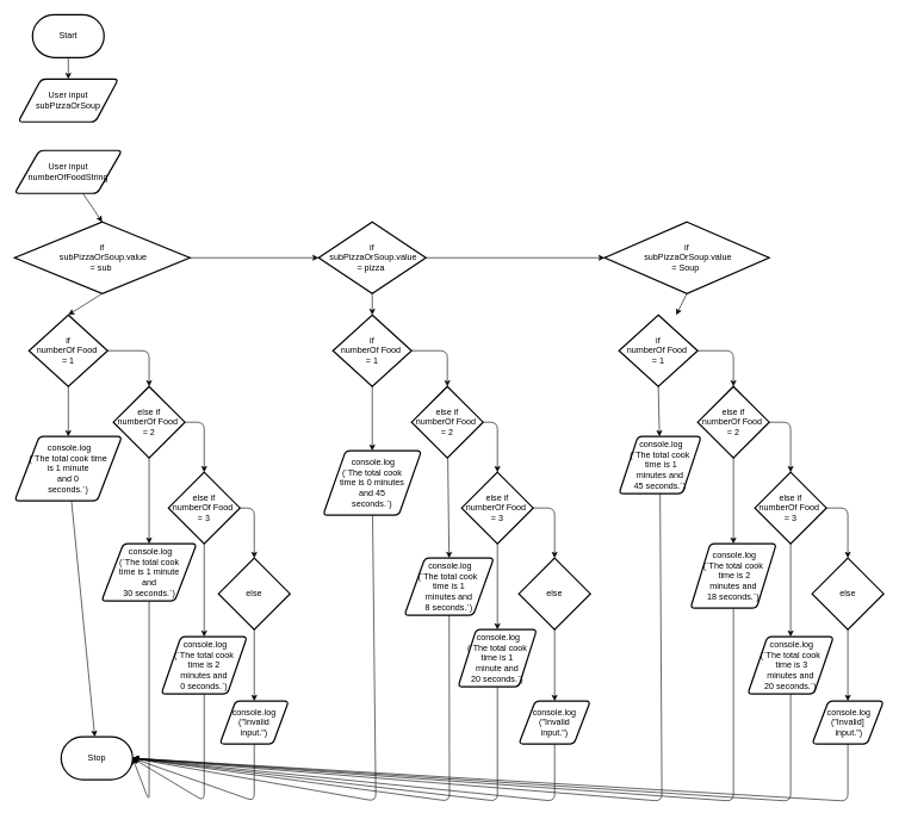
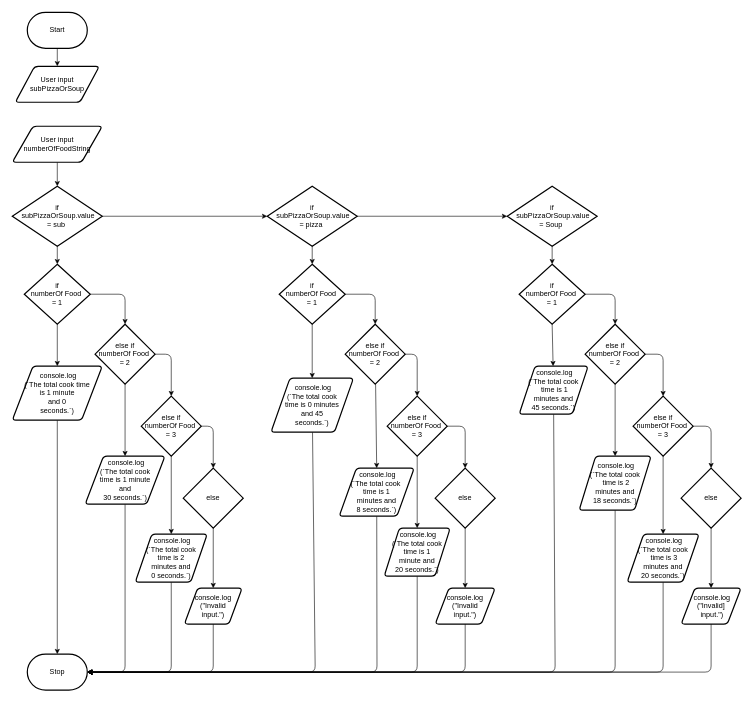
  <mxCell id="0" />
  <mxCell id="1" parent="0" />
  <mxCell id="2" style="edgeStyle=none;html=1;entryX=0.5;entryY=0;entryDx=0;entryDy=0;" parent="1" source="3" target="4" edge="1"><mxGeometry relative="1" as="geometry" /></mxCell>
  <mxCell id="3" value="Start" style="strokeWidth=2;html=1;shape=mxgraph.flowchart.terminator;whiteSpace=wrap;" parent="1" vertex="1"><mxGeometry x="45" y="20" width="100" height="60" as="geometry" /></mxCell>
  <mxCell id="4" value="User input subPizzaOrSoup" style="shape=parallelogram;html=1;strokeWidth=2;perimeter=parallelogramPerimeter;whiteSpace=wrap;rounded=1;arcSize=12;size=0.23;" parent="1" vertex="1"><mxGeometry x="25" y="110" width="140" height="60" as="geometry" /></mxCell>
  <mxCell id="5" style="edgeStyle=none;html=1;entryX=0.5;entryY=0;entryDx=0;entryDy=0;entryPerimeter=0;" parent="1" source="6" target="9" edge="1"><mxGeometry relative="1" as="geometry" /></mxCell>
  <mxCell id="6" value="User input numberOfFoodString" style="shape=parallelogram;html=1;strokeWidth=2;perimeter=parallelogramPerimeter;whiteSpace=wrap;rounded=1;arcSize=12;size=0.23;" parent="1" vertex="1"><mxGeometry x="20" y="210" width="150" height="60" as="geometry" /></mxCell>
  <mxCell id="7" style="edgeStyle=none;html=1;entryX=0;entryY=0.5;entryDx=0;entryDy=0;entryPerimeter=0;" parent="1" source="9" target="12" edge="1"><mxGeometry relative="1" as="geometry" /></mxCell>
  <mxCell id="8" style="edgeStyle=none;html=1;exitX=0.5;exitY=1;exitDx=0;exitDy=0;exitPerimeter=0;entryX=0.5;entryY=0;entryDx=0;entryDy=0;entryPerimeter=0;" parent="1" source="9" target="17" edge="1"><mxGeometry relative="1" as="geometry" /></mxCell>
- <mxCell id="9" value="if&lt;br&gt;&amp;nbsp;subPizzaOrSoup.value &lt;br&gt;= sub&amp;nbsp;" style="strokeWidth=2;html=1;shape=mxgraph.flowchart.decision;whiteSpace=wrap;" parent="1" vertex="1"><mxGeometry x="20" y="310" width="245" height="100" as="geometry" /></mxCell>
+ <mxCell id="9" value="if&lt;br&gt;&amp;nbsp;subPizzaOrSoup.value &lt;br&gt;= sub&amp;nbsp;" style="strokeWidth=2;html=1;shape=mxgraph.flowchart.decision;whiteSpace=wrap;" parent="1" vertex="1"><mxGeometry x="20" y="310" width="150" height="100" as="geometry" /></mxCell>
  <mxCell id="10" style="edgeStyle=none;html=1;entryX=0;entryY=0.5;entryDx=0;entryDy=0;entryPerimeter=0;" parent="1" source="12" target="14" edge="1"><mxGeometry relative="1" as="geometry" /></mxCell>
  <mxCell id="11" style="edgeStyle=none;html=1;exitX=0.5;exitY=1;exitDx=0;exitDy=0;exitPerimeter=0;entryX=0.5;entryY=0;entryDx=0;entryDy=0;entryPerimeter=0;" parent="1" source="12" target="20" edge="1"><mxGeometry relative="1" as="geometry" /></mxCell>
  <mxCell id="12" value="if&lt;br&gt;&amp;nbsp;subPizzaOrSoup.value &lt;br&gt;= pizza&amp;nbsp;" style="strokeWidth=2;html=1;shape=mxgraph.flowchart.decision;whiteSpace=wrap;" parent="1" vertex="1"><mxGeometry x="445" y="310" width="150" height="100" as="geometry" /></mxCell>
  <mxCell id="13" style="edgeStyle=none;html=1;exitX=0.5;exitY=1;exitDx=0;exitDy=0;exitPerimeter=0;" parent="1" source="14" target="23" edge="1"><mxGeometry relative="1" as="geometry" /></mxCell>
- <mxCell id="14" value="if&lt;br&gt;&amp;nbsp;subPizzaOrSoup.value &lt;br&gt;= Soup&amp;nbsp;" style="strokeWidth=2;html=1;shape=mxgraph.flowchart.decision;whiteSpace=wrap;" parent="1" vertex="1"><mxGeometry x="845" y="310" width="230" height="100" as="geometry" /></mxCell>
+ <mxCell id="14" value="if&lt;br&gt;&amp;nbsp;subPizzaOrSoup.value &lt;br&gt;= Soup&amp;nbsp;" style="strokeWidth=2;html=1;shape=mxgraph.flowchart.decision;whiteSpace=wrap;" parent="1" vertex="1"><mxGeometry x="845" y="310" width="150" height="100" as="geometry" /></mxCell>
  <mxCell id="15" style="edgeStyle=none;html=1;exitX=1;exitY=0.5;exitDx=0;exitDy=0;exitPerimeter=0;entryX=0.5;entryY=0;entryDx=0;entryDy=0;entryPerimeter=0;" parent="1" source="17" target="26" edge="1"><mxGeometry relative="1" as="geometry"><Array as="points"><mxPoint x="208" y="490" /></Array></mxGeometry></mxCell>
  <mxCell id="16" style="edgeStyle=none;html=1;exitX=0.5;exitY=1;exitDx=0;exitDy=0;exitPerimeter=0;entryX=0.5;entryY=0;entryDx=0;entryDy=0;" parent="1" source="17" target="49" edge="1"><mxGeometry relative="1" as="geometry" /></mxCell>
  <mxCell id="17" value="if &lt;br&gt;numberOf Food&amp;nbsp;&lt;br&gt;= 1" style="strokeWidth=2;html=1;shape=mxgraph.flowchart.decision;whiteSpace=wrap;" parent="1" vertex="1"><mxGeometry x="40" y="440" width="110" height="100" as="geometry" /></mxCell>
  <mxCell id="18" style="edgeStyle=none;html=1;exitX=1;exitY=0.5;exitDx=0;exitDy=0;exitPerimeter=0;entryX=0.5;entryY=0;entryDx=0;entryDy=0;entryPerimeter=0;" parent="1" source="20" target="29" edge="1"><mxGeometry relative="1" as="geometry"><Array as="points"><mxPoint x="625" y="490" /></Array></mxGeometry></mxCell>
  <mxCell id="19" style="edgeStyle=none;html=1;exitX=0.5;exitY=1;exitDx=0;exitDy=0;exitPerimeter=0;" parent="1" source="20" target="57" edge="1"><mxGeometry relative="1" as="geometry" /></mxCell>
  <mxCell id="20" value="if &lt;br&gt;numberOf Food&amp;nbsp;&lt;br&gt;= 1" style="strokeWidth=2;html=1;shape=mxgraph.flowchart.decision;whiteSpace=wrap;" parent="1" vertex="1"><mxGeometry x="465" y="440" width="110" height="100" as="geometry" /></mxCell>
  <mxCell id="21" style="edgeStyle=none;html=1;exitX=1;exitY=0.5;exitDx=0;exitDy=0;exitPerimeter=0;entryX=0.5;entryY=0;entryDx=0;entryDy=0;entryPerimeter=0;" parent="1" source="23" target="32" edge="1"><mxGeometry relative="1" as="geometry"><Array as="points"><mxPoint x="1025" y="490" /></Array></mxGeometry></mxCell>
  <mxCell id="22" style="edgeStyle=none;html=1;exitX=0.5;exitY=1;exitDx=0;exitDy=0;exitPerimeter=0;" parent="1" source="23" target="65" edge="1"><mxGeometry relative="1" as="geometry" /></mxCell>
  <mxCell id="23" value="if &lt;br&gt;numberOf Food&amp;nbsp;&lt;br&gt;= 1" style="strokeWidth=2;html=1;shape=mxgraph.flowchart.decision;whiteSpace=wrap;" parent="1" vertex="1"><mxGeometry x="865" y="440" width="110" height="100" as="geometry" /></mxCell>
  <mxCell id="24" style="edgeStyle=none;html=1;entryX=0.5;entryY=0;entryDx=0;entryDy=0;entryPerimeter=0;exitX=1;exitY=0.5;exitDx=0;exitDy=0;exitPerimeter=0;" parent="1" source="26" target="35" edge="1"><mxGeometry relative="1" as="geometry"><Array as="points"><mxPoint x="285" y="590" /></Array></mxGeometry></mxCell>
  <mxCell id="25" style="edgeStyle=none;html=1;exitX=0.5;exitY=1;exitDx=0;exitDy=0;exitPerimeter=0;" parent="1" source="26" target="51" edge="1"><mxGeometry relative="1" as="geometry" /></mxCell>
  <mxCell id="26" value="&lt;span style=&quot;orphans: 2; text-align: center; text-indent: 0px; widows: 2; text-decoration-thickness: initial; text-decoration-style: initial; text-decoration-color: initial; float: none; display: inline !important;&quot;&gt;else if&lt;/span&gt;&lt;br style=&quot;border-color: rgb(0, 0, 0); orphans: 2; text-align: center; text-indent: 0px; widows: 2; text-decoration-thickness: initial; text-decoration-style: initial; text-decoration-color: initial;&quot;&gt;&lt;span style=&quot;orphans: 2; text-align: center; text-indent: 0px; widows: 2; text-decoration-thickness: initial; text-decoration-style: initial; text-decoration-color: initial; float: none; display: inline !important;&quot;&gt;numberOf Food&amp;nbsp;&lt;/span&gt;&lt;br style=&quot;border-color: rgb(0, 0, 0); orphans: 2; text-align: center; text-indent: 0px; widows: 2; text-decoration-thickness: initial; text-decoration-style: initial; text-decoration-color: initial;&quot;&gt;&lt;span style=&quot;orphans: 2; text-align: center; text-indent: 0px; widows: 2; text-decoration-thickness: initial; text-decoration-style: initial; text-decoration-color: initial; float: none; display: inline !important;&quot;&gt;= 2&lt;/span&gt;" style="strokeWidth=2;html=1;shape=mxgraph.flowchart.decision;whiteSpace=wrap;" parent="1" vertex="1"><mxGeometry x="158" y="540" width="100" height="100" as="geometry" /></mxCell>
  <mxCell id="27" style="edgeStyle=none;html=1;entryX=0.5;entryY=0;entryDx=0;entryDy=0;entryPerimeter=0;exitX=1;exitY=0.5;exitDx=0;exitDy=0;exitPerimeter=0;" parent="1" source="29" target="38" edge="1"><mxGeometry relative="1" as="geometry"><Array as="points"><mxPoint x="695" y="590" /></Array></mxGeometry></mxCell>
  <mxCell id="28" style="edgeStyle=none;html=1;entryX=0.5;entryY=0;entryDx=0;entryDy=0;" parent="1" source="29" target="59" edge="1"><mxGeometry relative="1" as="geometry"><mxPoint x="625" y="730" as="targetPoint" /></mxGeometry></mxCell>
  <mxCell id="29" value="else if&lt;br&gt;numberOf Food&amp;nbsp;&lt;br&gt;= 2" style="strokeWidth=2;html=1;shape=mxgraph.flowchart.decision;whiteSpace=wrap;" parent="1" vertex="1"><mxGeometry x="575" y="540" width="100" height="100" as="geometry" /></mxCell>
  <mxCell id="30" style="edgeStyle=none;html=1;exitX=1;exitY=0.5;exitDx=0;exitDy=0;exitPerimeter=0;entryX=0.5;entryY=0;entryDx=0;entryDy=0;entryPerimeter=0;" parent="1" source="32" target="41" edge="1"><mxGeometry relative="1" as="geometry"><Array as="points"><mxPoint x="1105" y="590" /></Array></mxGeometry></mxCell>
  <mxCell id="31" style="edgeStyle=none;html=1;exitX=0.5;exitY=1;exitDx=0;exitDy=0;exitPerimeter=0;entryX=0.5;entryY=0;entryDx=0;entryDy=0;" parent="1" source="32" target="67" edge="1"><mxGeometry relative="1" as="geometry" /></mxCell>
  <mxCell id="32" value="else if&lt;br&gt;numberOf Food&amp;nbsp;&lt;br&gt;= 2" style="strokeWidth=2;html=1;shape=mxgraph.flowchart.decision;whiteSpace=wrap;" parent="1" vertex="1"><mxGeometry x="975" y="540" width="100" height="100" as="geometry" /></mxCell>
  <mxCell id="33" style="edgeStyle=none;html=1;exitX=1;exitY=0.5;exitDx=0;exitDy=0;exitPerimeter=0;entryX=0.5;entryY=0;entryDx=0;entryDy=0;entryPerimeter=0;" parent="1" edge="1"><mxGeometry relative="1" as="geometry"><mxPoint x="335" y="710" as="sourcePoint" /><mxPoint x="355" y="780" as="targetPoint" /><Array as="points"><mxPoint x="355" y="710" /></Array></mxGeometry></mxCell>
  <mxCell id="34" style="edgeStyle=none;html=1;entryX=0.5;entryY=0;entryDx=0;entryDy=0;" parent="1" source="35" target="53" edge="1"><mxGeometry relative="1" as="geometry" /></mxCell>
  <mxCell id="35" value="&lt;span style=&quot;orphans: 2; text-align: center; text-indent: 0px; widows: 2; text-decoration-thickness: initial; text-decoration-style: initial; text-decoration-color: initial; float: none; display: inline !important;&quot;&gt;else if&lt;/span&gt;&lt;br style=&quot;border-color: rgb(0, 0, 0); orphans: 2; text-align: center; text-indent: 0px; widows: 2; text-decoration-thickness: initial; text-decoration-style: initial; text-decoration-color: initial;&quot;&gt;&lt;span style=&quot;orphans: 2; text-align: center; text-indent: 0px; widows: 2; text-decoration-thickness: initial; text-decoration-style: initial; text-decoration-color: initial; float: none; display: inline !important;&quot;&gt;numberOf Food&amp;nbsp;&lt;/span&gt;&lt;br style=&quot;border-color: rgb(0, 0, 0); orphans: 2; text-align: center; text-indent: 0px; widows: 2; text-decoration-thickness: initial; text-decoration-style: initial; text-decoration-color: initial;&quot;&gt;&lt;span style=&quot;orphans: 2; text-align: center; text-indent: 0px; widows: 2; text-decoration-thickness: initial; text-decoration-style: initial; text-decoration-color: initial; float: none; display: inline !important;&quot;&gt;= 3&lt;/span&gt;" style="strokeWidth=2;html=1;shape=mxgraph.flowchart.decision;whiteSpace=wrap;" parent="1" vertex="1"><mxGeometry x="235" y="660" width="100" height="100" as="geometry" /></mxCell>
  <mxCell id="36" style="edgeStyle=none;html=1;exitX=1;exitY=0.5;exitDx=0;exitDy=0;exitPerimeter=0;entryX=0.5;entryY=0;entryDx=0;entryDy=0;entryPerimeter=0;" parent="1" source="38" target="45" edge="1"><mxGeometry relative="1" as="geometry"><Array as="points"><mxPoint x="775" y="710" /></Array></mxGeometry></mxCell>
  <mxCell id="37" style="edgeStyle=none;html=1;exitX=0.5;exitY=1;exitDx=0;exitDy=0;exitPerimeter=0;entryX=0.5;entryY=0;entryDx=0;entryDy=0;" parent="1" source="38" target="61" edge="1"><mxGeometry relative="1" as="geometry" /></mxCell>
  <mxCell id="38" value="&lt;span style=&quot;orphans: 2; text-align: center; text-indent: 0px; widows: 2; text-decoration-thickness: initial; text-decoration-style: initial; text-decoration-color: initial; float: none; display: inline !important;&quot;&gt;else if&lt;/span&gt;&lt;br style=&quot;border-color: rgb(0, 0, 0); orphans: 2; text-align: center; text-indent: 0px; widows: 2; text-decoration-thickness: initial; text-decoration-style: initial; text-decoration-color: initial;&quot;&gt;&lt;span style=&quot;orphans: 2; text-align: center; text-indent: 0px; widows: 2; text-decoration-thickness: initial; text-decoration-style: initial; text-decoration-color: initial; float: none; display: inline !important;&quot;&gt;numberOf Food&amp;nbsp;&lt;/span&gt;&lt;br style=&quot;border-color: rgb(0, 0, 0); orphans: 2; text-align: center; text-indent: 0px; widows: 2; text-decoration-thickness: initial; text-decoration-style: initial; text-decoration-color: initial;&quot;&gt;&lt;span style=&quot;orphans: 2; text-align: center; text-indent: 0px; widows: 2; text-decoration-thickness: initial; text-decoration-style: initial; text-decoration-color: initial; float: none; display: inline !important;&quot;&gt;= 3&lt;/span&gt;" style="strokeWidth=2;html=1;shape=mxgraph.flowchart.decision;whiteSpace=wrap;" parent="1" vertex="1"><mxGeometry x="645" y="660" width="100" height="100" as="geometry" /></mxCell>
  <mxCell id="39" style="edgeStyle=none;html=1;exitX=1;exitY=0.5;exitDx=0;exitDy=0;exitPerimeter=0;entryX=0.5;entryY=0;entryDx=0;entryDy=0;entryPerimeter=0;" parent="1" source="41" target="47" edge="1"><mxGeometry relative="1" as="geometry"><Array as="points"><mxPoint x="1185" y="710" /></Array></mxGeometry></mxCell>
  <mxCell id="40" style="edgeStyle=none;html=1;entryX=0.5;entryY=0;entryDx=0;entryDy=0;" parent="1" source="41" target="69" edge="1"><mxGeometry relative="1" as="geometry" /></mxCell>
  <mxCell id="41" value="&lt;span style=&quot;orphans: 2; text-align: center; text-indent: 0px; widows: 2; text-decoration-thickness: initial; text-decoration-style: initial; text-decoration-color: initial; float: none; display: inline !important;&quot;&gt;else if&lt;/span&gt;&lt;br style=&quot;border-color: rgb(0, 0, 0); orphans: 2; text-align: center; text-indent: 0px; widows: 2; text-decoration-thickness: initial; text-decoration-style: initial; text-decoration-color: initial;&quot;&gt;&lt;span style=&quot;orphans: 2; text-align: center; text-indent: 0px; widows: 2; text-decoration-thickness: initial; text-decoration-style: initial; text-decoration-color: initial; float: none; display: inline !important;&quot;&gt;numberOf Food&amp;nbsp;&lt;/span&gt;&lt;br style=&quot;border-color: rgb(0, 0, 0); orphans: 2; text-align: center; text-indent: 0px; widows: 2; text-decoration-thickness: initial; text-decoration-style: initial; text-decoration-color: initial;&quot;&gt;&lt;span style=&quot;orphans: 2; text-align: center; text-indent: 0px; widows: 2; text-decoration-thickness: initial; text-decoration-style: initial; text-decoration-color: initial; float: none; display: inline !important;&quot;&gt;= 3&lt;/span&gt;" style="strokeWidth=2;html=1;shape=mxgraph.flowchart.decision;whiteSpace=wrap;" parent="1" vertex="1"><mxGeometry x="1055" y="660" width="100" height="100" as="geometry" /></mxCell>
  <mxCell id="42" style="edgeStyle=none;html=1;exitX=0.5;exitY=1;exitDx=0;exitDy=0;exitPerimeter=0;" parent="1" source="43" target="55" edge="1"><mxGeometry relative="1" as="geometry" /></mxCell>
  <mxCell id="43" value="else" style="strokeWidth=2;html=1;shape=mxgraph.flowchart.decision;whiteSpace=wrap;" parent="1" vertex="1"><mxGeometry x="305" y="780" width="100" height="100" as="geometry" /></mxCell>
  <mxCell id="44" style="edgeStyle=none;html=1;exitX=0.5;exitY=1;exitDx=0;exitDy=0;exitPerimeter=0;entryX=0.5;entryY=0;entryDx=0;entryDy=0;" parent="1" source="45" target="63" edge="1"><mxGeometry relative="1" as="geometry" /></mxCell>
  <mxCell id="45" value="else" style="strokeWidth=2;html=1;shape=mxgraph.flowchart.decision;whiteSpace=wrap;" parent="1" vertex="1"><mxGeometry x="725" y="780" width="100" height="100" as="geometry" /></mxCell>
  <mxCell id="46" style="edgeStyle=none;html=1;exitX=0.5;exitY=1;exitDx=0;exitDy=0;exitPerimeter=0;entryX=0.5;entryY=0;entryDx=0;entryDy=0;" parent="1" source="47" target="71" edge="1"><mxGeometry relative="1" as="geometry" /></mxCell>
  <mxCell id="47" value="else" style="strokeWidth=2;html=1;shape=mxgraph.flowchart.decision;whiteSpace=wrap;" parent="1" vertex="1"><mxGeometry x="1135" y="780" width="100" height="100" as="geometry" /></mxCell>
  <mxCell id="48" style="edgeStyle=none;html=1;" edge="1" parent="1" source="49" target="72"><mxGeometry relative="1" as="geometry" /></mxCell>
  <mxCell id="49" value="&amp;nbsp;console.log&lt;br&gt;(`The total cook time &lt;br&gt;is 1 minute&lt;br&gt;and 0 &lt;br&gt;seconds.`)" style="shape=parallelogram;html=1;strokeWidth=2;perimeter=parallelogramPerimeter;whiteSpace=wrap;rounded=1;arcSize=12;size=0.23;" parent="1" vertex="1"><mxGeometry x="20" y="610" width="150" height="90" as="geometry" /></mxCell>
  <mxCell id="50" style="edgeStyle=none;html=1;entryX=1;entryY=0.5;entryDx=0;entryDy=0;entryPerimeter=0;" edge="1" parent="1" source="51" target="72"><mxGeometry relative="1" as="geometry"><Array as="points"><mxPoint x="208" y="1120" /></Array></mxGeometry></mxCell>
  <mxCell id="51" value="&amp;nbsp;console.log&lt;br&gt;(`The total cook &lt;br&gt;time is 1 minute &lt;br&gt;and &lt;br&gt;30 seconds.`)" style="shape=parallelogram;html=1;strokeWidth=2;perimeter=parallelogramPerimeter;whiteSpace=wrap;rounded=1;arcSize=12;size=0.23;" parent="1" vertex="1"><mxGeometry x="141.5" y="760" width="133" height="80" as="geometry" /></mxCell>
  <mxCell id="52" style="edgeStyle=none;html=1;entryX=1;entryY=0.5;entryDx=0;entryDy=0;entryPerimeter=0;" edge="1" parent="1" source="53" target="72"><mxGeometry relative="1" as="geometry"><Array as="points"><mxPoint x="285" y="1120" /></Array></mxGeometry></mxCell>
  <mxCell id="53" value="&amp;nbsp;console.log&lt;br&gt;(`The total cook &lt;br&gt;time is 2 &lt;br&gt;minutes and &lt;br&gt;0 seconds.`)" style="shape=parallelogram;html=1;strokeWidth=2;perimeter=parallelogramPerimeter;whiteSpace=wrap;rounded=1;arcSize=12;size=0.23;" parent="1" vertex="1"><mxGeometry x="225" y="890" width="120" height="80" as="geometry" /></mxCell>
  <mxCell id="54" style="edgeStyle=none;html=1;exitX=0.5;exitY=1;exitDx=0;exitDy=0;entryX=1;entryY=0.5;entryDx=0;entryDy=0;entryPerimeter=0;" edge="1" parent="1" source="55" target="72"><mxGeometry relative="1" as="geometry"><Array as="points"><mxPoint x="355" y="1120" /></Array></mxGeometry></mxCell>
  <mxCell id="55" value="console.log&lt;br&gt;(&quot;Invalid &lt;br&gt;input.&quot;)" style="shape=parallelogram;html=1;strokeWidth=2;perimeter=parallelogramPerimeter;whiteSpace=wrap;rounded=1;arcSize=12;size=0.23;" parent="1" vertex="1"><mxGeometry x="306.88" y="980" width="96.25" height="60" as="geometry" /></mxCell>
  <mxCell id="56" style="edgeStyle=none;html=1;entryX=1;entryY=0.5;entryDx=0;entryDy=0;entryPerimeter=0;" edge="1" parent="1" source="57" target="72"><mxGeometry relative="1" as="geometry"><Array as="points"><mxPoint x="525" y="1120" /></Array></mxGeometry></mxCell>
  <mxCell id="57" value="&amp;nbsp;console.log&lt;br&gt;(`The total cook &lt;br&gt;time is 0 minutes &lt;br&gt;and 45&lt;br&gt;seconds.`)" style="shape=parallelogram;html=1;strokeWidth=2;perimeter=parallelogramPerimeter;whiteSpace=wrap;rounded=1;arcSize=12;size=0.23;" parent="1" vertex="1"><mxGeometry x="451.25" y="630" width="137.5" height="90" as="geometry" /></mxCell>
  <mxCell id="58" style="edgeStyle=none;html=1;entryX=1;entryY=0.5;entryDx=0;entryDy=0;entryPerimeter=0;" edge="1" parent="1" source="59" target="72"><mxGeometry relative="1" as="geometry"><Array as="points"><mxPoint x="628" y="1120" /></Array></mxGeometry></mxCell>
  <mxCell id="59" value="&amp;nbsp;console.log&lt;br&gt;(`The total cook&amp;nbsp; &lt;br&gt;time is 1 &lt;br&gt;minutes and &lt;br&gt;8 seconds.`)" style="shape=parallelogram;html=1;strokeWidth=2;perimeter=parallelogramPerimeter;whiteSpace=wrap;rounded=1;arcSize=12;size=0.23;" parent="1" vertex="1"><mxGeometry x="565" y="780" width="125" height="80" as="geometry" /></mxCell>
  <mxCell id="60" style="edgeStyle=none;html=1;exitX=0.5;exitY=1;exitDx=0;exitDy=0;entryX=1;entryY=0.5;entryDx=0;entryDy=0;entryPerimeter=0;" edge="1" parent="1" source="61" target="72"><mxGeometry relative="1" as="geometry"><Array as="points"><mxPoint x="695" y="1120" /></Array></mxGeometry></mxCell>
  <mxCell id="61" value="&amp;nbsp;console.log&lt;br&gt;(`The total cook &lt;br&gt;time is 1 &lt;br&gt;minute and &lt;br&gt;20 seconds.`)" style="shape=parallelogram;html=1;strokeWidth=2;perimeter=parallelogramPerimeter;whiteSpace=wrap;rounded=1;arcSize=12;size=0.23;" parent="1" vertex="1"><mxGeometry x="640" y="880" width="110" height="80" as="geometry" /></mxCell>
  <mxCell id="62" style="edgeStyle=none;html=1;exitX=0.5;exitY=1;exitDx=0;exitDy=0;entryX=1;entryY=0.5;entryDx=0;entryDy=0;entryPerimeter=0;" edge="1" parent="1" source="63" target="72"><mxGeometry relative="1" as="geometry"><Array as="points"><mxPoint x="775" y="1120" /></Array></mxGeometry></mxCell>
  <mxCell id="63" value="console.log&lt;br&gt;(&quot;Invalid &lt;br&gt;input.&quot;)" style="shape=parallelogram;html=1;strokeWidth=2;perimeter=parallelogramPerimeter;whiteSpace=wrap;rounded=1;arcSize=12;size=0.23;" parent="1" vertex="1"><mxGeometry x="725" y="980" width="100" height="60" as="geometry" /></mxCell>
  <mxCell id="64" style="edgeStyle=none;html=1;exitX=0.5;exitY=1;exitDx=0;exitDy=0;entryX=1;entryY=0.5;entryDx=0;entryDy=0;entryPerimeter=0;" edge="1" parent="1" source="65" target="72"><mxGeometry relative="1" as="geometry"><Array as="points"><mxPoint x="925" y="1120" /></Array></mxGeometry></mxCell>
  <mxCell id="65" value="&amp;nbsp;console.log&lt;br&gt;(`The total cook&lt;br&gt;&amp;nbsp;time is 1 &lt;br&gt;minutes and &lt;br&gt;45 seconds.`)" style="shape=parallelogram;html=1;strokeWidth=2;perimeter=parallelogramPerimeter;whiteSpace=wrap;rounded=1;arcSize=12;size=0.23;" parent="1" vertex="1"><mxGeometry x="865" y="610" width="115" height="80" as="geometry" /></mxCell>
  <mxCell id="66" style="edgeStyle=none;html=1;exitX=0.5;exitY=1;exitDx=0;exitDy=0;entryX=1;entryY=0.5;entryDx=0;entryDy=0;entryPerimeter=0;" edge="1" parent="1" source="67" target="72"><mxGeometry relative="1" as="geometry"><Array as="points"><mxPoint x="1025" y="1120" /></Array></mxGeometry></mxCell>
  <mxCell id="67" value="&amp;nbsp;console.log&lt;br&gt;(`The total cook&lt;br&gt;&amp;nbsp;time is 2 &lt;br&gt;minutes and &lt;br&gt;18 seconds.`)" style="shape=parallelogram;html=1;strokeWidth=2;perimeter=parallelogramPerimeter;whiteSpace=wrap;rounded=1;arcSize=12;size=0.23;" parent="1" vertex="1"><mxGeometry x="965" y="760" width="120" height="90" as="geometry" /></mxCell>
  <mxCell id="68" style="edgeStyle=none;html=1;exitX=0.5;exitY=1;exitDx=0;exitDy=0;entryX=1;entryY=0.5;entryDx=0;entryDy=0;entryPerimeter=0;" edge="1" parent="1" source="69" target="72"><mxGeometry relative="1" as="geometry"><Array as="points"><mxPoint x="1105" y="1120" /></Array></mxGeometry></mxCell>
  <mxCell id="69" value="&amp;nbsp;console.log&lt;br&gt;(`The total cook&lt;br&gt;&amp;nbsp;time is 3 &lt;br&gt;minutes and &lt;br&gt;20 seconds.`)" style="shape=parallelogram;html=1;strokeWidth=2;perimeter=parallelogramPerimeter;whiteSpace=wrap;rounded=1;arcSize=12;size=0.23;" parent="1" vertex="1"><mxGeometry x="1045" y="890" width="120" height="80" as="geometry" /></mxCell>
  <mxCell id="70" style="edgeStyle=none;html=1;exitX=0.5;exitY=1;exitDx=0;exitDy=0;entryX=1;entryY=0.5;entryDx=0;entryDy=0;entryPerimeter=0;" edge="1" parent="1" source="71" target="72"><mxGeometry relative="1" as="geometry"><Array as="points"><mxPoint x="1185" y="1120" /></Array></mxGeometry></mxCell>
  <mxCell id="71" value="&amp;nbsp;console.log&lt;br&gt;(&quot;Invalid]&lt;br&gt;&amp;nbsp;input.&quot;)" style="shape=parallelogram;html=1;strokeWidth=2;perimeter=parallelogramPerimeter;whiteSpace=wrap;rounded=1;arcSize=12;size=0.23;" parent="1" vertex="1"><mxGeometry x="1135" y="980" width="100" height="60" as="geometry" /></mxCell>
- <mxCell id="72" value="Stop" style="strokeWidth=2;html=1;shape=mxgraph.flowchart.terminator;whiteSpace=wrap;" vertex="1" parent="1"><mxGeometry x="85" y="1030" width="100" height="60" as="geometry" /></mxCell>
+ <mxCell id="72" value="Stop" style="strokeWidth=2;html=1;shape=mxgraph.flowchart.terminator;whiteSpace=wrap;" vertex="1" parent="1"><mxGeometry x="45" y="1090" width="100" height="60" as="geometry" /></mxCell>
